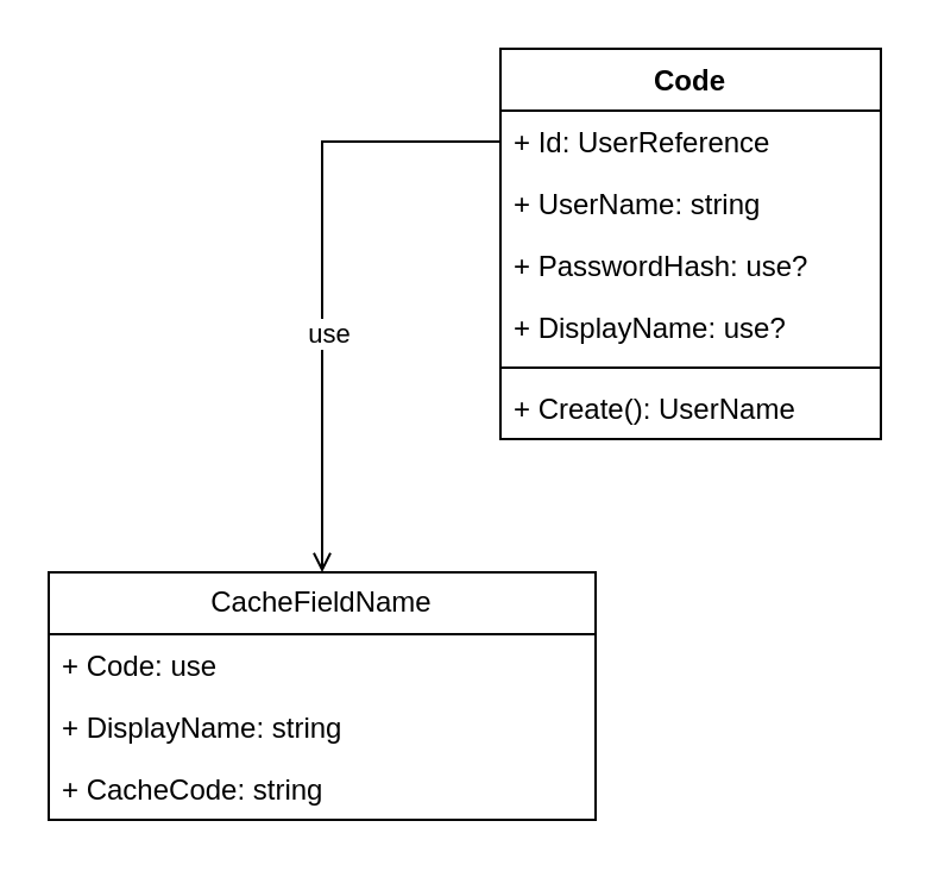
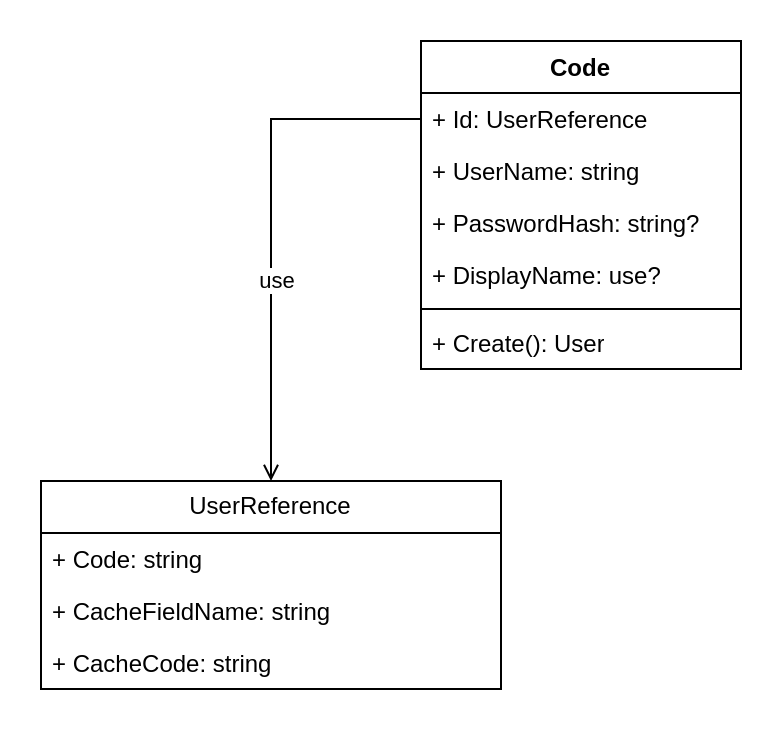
  <mxCell id="0" />
  <mxCell id="1" parent="0" />
  <mxCell id="2" value="Code" style="swimlane;fontStyle=1;align=center;verticalAlign=top;childLayout=stackLayout;horizontal=1;startSize=26;horizontalStack=0;resizeParent=1;resizeParentMax=0;resizeLast=0;collapsible=1;marginBottom=0;whiteSpace=wrap;html=1;" vertex="1" parent="1"><mxGeometry x="210" y="20" width="160" height="164" as="geometry" /></mxCell>
  <mxCell id="3" value="+ Id: UserReference" style="text;strokeColor=none;fillColor=none;align=left;verticalAlign=top;spacingLeft=4;spacingRight=4;overflow=hidden;rotatable=0;points=[[0,0.5],[1,0.5]];portConstraint=eastwest;whiteSpace=wrap;html=1;" vertex="1" parent="2"><mxGeometry y="26" width="160" height="26" as="geometry" /></mxCell>
  <mxCell id="4" value="+ UserName: string" style="text;strokeColor=none;fillColor=none;align=left;verticalAlign=top;spacingLeft=4;spacingRight=4;overflow=hidden;rotatable=0;points=[[0,0.5],[1,0.5]];portConstraint=eastwest;whiteSpace=wrap;html=1;" vertex="1" parent="2"><mxGeometry y="52" width="160" height="26" as="geometry" /></mxCell>
- <mxCell id="5" value="+ PasswordHash: use?" style="text;strokeColor=none;fillColor=none;align=left;verticalAlign=top;spacingLeft=4;spacingRight=4;overflow=hidden;rotatable=0;points=[[0,0.5],[1,0.5]];portConstraint=eastwest;whiteSpace=wrap;html=1;" vertex="1" parent="2"><mxGeometry y="78" width="160" height="26" as="geometry" /></mxCell>
+ <mxCell id="5" value="+ PasswordHash: string?" style="text;strokeColor=none;fillColor=none;align=left;verticalAlign=top;spacingLeft=4;spacingRight=4;overflow=hidden;rotatable=0;points=[[0,0.5],[1,0.5]];portConstraint=eastwest;whiteSpace=wrap;html=1;" vertex="1" parent="2"><mxGeometry y="78" width="160" height="26" as="geometry" /></mxCell>
  <mxCell id="6" value="+ DisplayName: use?" style="text;strokeColor=none;fillColor=none;align=left;verticalAlign=top;spacingLeft=4;spacingRight=4;overflow=hidden;rotatable=0;points=[[0,0.5],[1,0.5]];portConstraint=eastwest;whiteSpace=wrap;html=1;" vertex="1" parent="2"><mxGeometry y="104" width="160" height="26" as="geometry" /></mxCell>
  <mxCell id="7" value="" style="line;strokeWidth=1;fillColor=none;align=left;verticalAlign=middle;spacingTop=-1;spacingLeft=3;spacingRight=3;rotatable=0;labelPosition=right;points=[];portConstraint=eastwest;strokeColor=inherit;" vertex="1" parent="2"><mxGeometry y="130" width="160" height="8" as="geometry" /></mxCell>
- <mxCell id="8" value="+ Create(): UserName" style="text;strokeColor=none;fillColor=none;align=left;verticalAlign=top;spacingLeft=4;spacingRight=4;overflow=hidden;rotatable=0;points=[[0,0.5],[1,0.5]];portConstraint=eastwest;whiteSpace=wrap;html=1;" vertex="1" parent="2"><mxGeometry y="138" width="160" height="26" as="geometry" /></mxCell>
- <mxCell id="9" value="CacheFieldName" style="swimlane;fontStyle=0;childLayout=stackLayout;horizontal=1;startSize=26;fillColor=none;horizontalStack=0;resizeParent=1;resizeParentMax=0;resizeLast=0;collapsible=1;marginBottom=0;whiteSpace=wrap;html=1;" vertex="1" parent="1"><mxGeometry x="20" y="240" width="230" height="104" as="geometry" /></mxCell>
- <mxCell id="10" value="+ Code: use" style="text;strokeColor=none;fillColor=none;align=left;verticalAlign=top;spacingLeft=4;spacingRight=4;overflow=hidden;rotatable=0;points=[[0,0.5],[1,0.5]];portConstraint=eastwest;whiteSpace=wrap;html=1;" vertex="1" parent="9"><mxGeometry y="26" width="230" height="26" as="geometry" /></mxCell>
- <mxCell id="11" value="+ DisplayName: string" style="text;strokeColor=none;fillColor=none;align=left;verticalAlign=top;spacingLeft=4;spacingRight=4;overflow=hidden;rotatable=0;points=[[0,0.5],[1,0.5]];portConstraint=eastwest;whiteSpace=wrap;html=1;" vertex="1" parent="9"><mxGeometry y="52" width="230" height="26" as="geometry" /></mxCell>
+ <mxCell id="8" value="+ Create(): User" style="text;strokeColor=none;fillColor=none;align=left;verticalAlign=top;spacingLeft=4;spacingRight=4;overflow=hidden;rotatable=0;points=[[0,0.5],[1,0.5]];portConstraint=eastwest;whiteSpace=wrap;html=1;" vertex="1" parent="2"><mxGeometry y="138" width="160" height="26" as="geometry" /></mxCell>
+ <mxCell id="9" value="UserReference" style="swimlane;fontStyle=0;childLayout=stackLayout;horizontal=1;startSize=26;fillColor=none;horizontalStack=0;resizeParent=1;resizeParentMax=0;resizeLast=0;collapsible=1;marginBottom=0;whiteSpace=wrap;html=1;" vertex="1" parent="1"><mxGeometry x="20" y="240" width="230" height="104" as="geometry" /></mxCell>
+ <mxCell id="10" value="+ Code: string" style="text;strokeColor=none;fillColor=none;align=left;verticalAlign=top;spacingLeft=4;spacingRight=4;overflow=hidden;rotatable=0;points=[[0,0.5],[1,0.5]];portConstraint=eastwest;whiteSpace=wrap;html=1;" vertex="1" parent="9"><mxGeometry y="26" width="230" height="26" as="geometry" /></mxCell>
+ <mxCell id="11" value="+ CacheFieldName: string" style="text;strokeColor=none;fillColor=none;align=left;verticalAlign=top;spacingLeft=4;spacingRight=4;overflow=hidden;rotatable=0;points=[[0,0.5],[1,0.5]];portConstraint=eastwest;whiteSpace=wrap;html=1;" vertex="1" parent="9"><mxGeometry y="52" width="230" height="26" as="geometry" /></mxCell>
  <mxCell id="12" value="+ CacheCode: string" style="text;strokeColor=none;fillColor=none;align=left;verticalAlign=top;spacingLeft=4;spacingRight=4;overflow=hidden;rotatable=0;points=[[0,0.5],[1,0.5]];portConstraint=eastwest;whiteSpace=wrap;html=1;" vertex="1" parent="9"><mxGeometry y="78" width="230" height="26" as="geometry" /></mxCell>
  <mxCell id="13" value="" style="endArrow=open;endFill=1;html=1;edgeStyle=orthogonalEdgeStyle;align=left;verticalAlign=top;rounded=0;entryX=0.5;entryY=0;entryDx=0;entryDy=0;exitX=0;exitY=0.5;exitDx=0;exitDy=0;" edge="1" parent="1" source="3" target="9"><mxGeometry x="-1" relative="1" as="geometry"><mxPoint x="340" y="40" as="sourcePoint" /><mxPoint x="500" y="40" as="targetPoint" /></mxGeometry></mxCell>
  <mxCell id="14" value="use" style="edgeLabel;html=1;align=center;verticalAlign=middle;resizable=0;points=[];" vertex="1" connectable="0" parent="13"><mxGeometry x="0.211" y="2" relative="1" as="geometry"><mxPoint as="offset" /></mxGeometry></mxCell>
